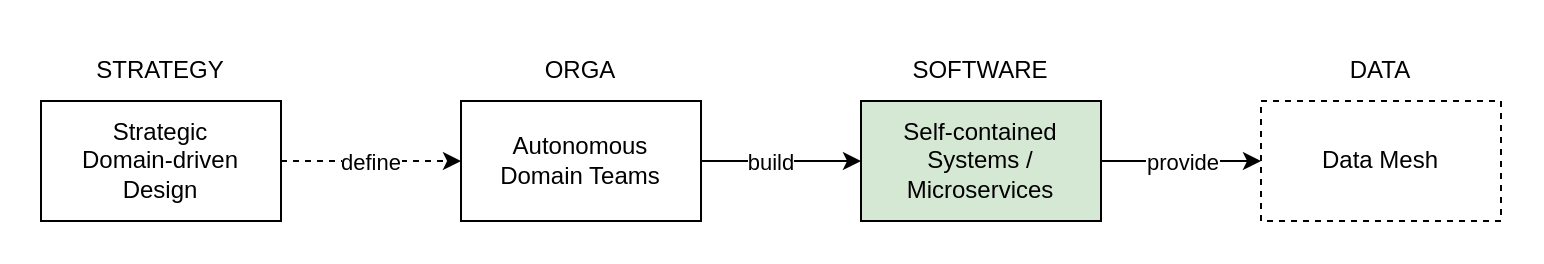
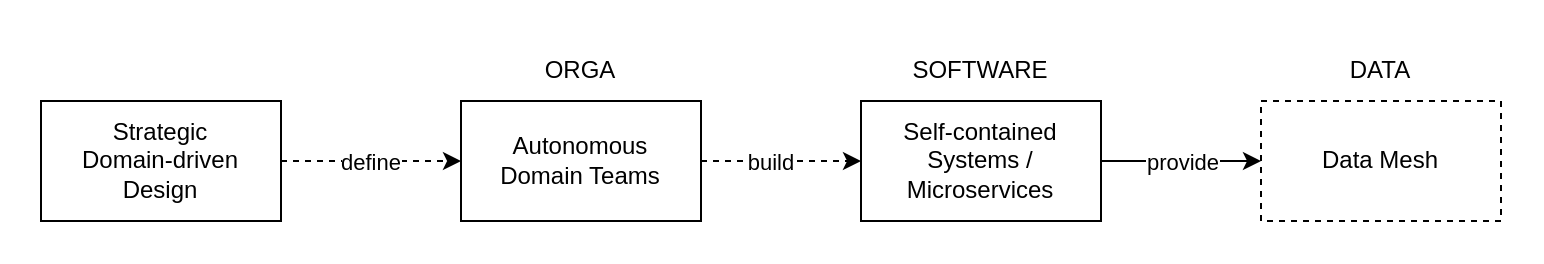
  <mxCell id="0" />
  <mxCell id="1" parent="0" />
  <mxCell id="2" value="" style="edgeStyle=orthogonalEdgeStyle;rounded=0;orthogonalLoop=1;jettySize=auto;html=1;dashed=1;" edge="1" parent="1" source="4" target="7"><mxGeometry relative="1" as="geometry" /></mxCell>
  <mxCell id="3" value="define" style="edgeLabel;html=1;align=center;verticalAlign=middle;resizable=0;points=[];" vertex="1" connectable="0" parent="2"><mxGeometry x="0.267" y="-4" relative="1" as="geometry"><mxPoint x="-13" y="-4" as="offset" /></mxGeometry></mxCell>
  <mxCell id="4" value="Strategic&lt;br&gt;Domain-driven Design" style="rounded=0;whiteSpace=wrap;html=1;" vertex="1" parent="1"><mxGeometry x="20" y="50" width="120" height="60" as="geometry" /></mxCell>
- <mxCell id="5" value="" style="edgeStyle=orthogonalEdgeStyle;rounded=0;orthogonalLoop=1;jettySize=auto;html=1;" edge="1" parent="1" source="7" target="10"><mxGeometry relative="1" as="geometry" /></mxCell>
+ <mxCell id="5" value="" style="edgeStyle=orthogonalEdgeStyle;rounded=0;orthogonalLoop=1;jettySize=auto;html=1;dashed=1;" edge="1" parent="1" source="7" target="10"><mxGeometry relative="1" as="geometry" /></mxCell>
  <mxCell id="6" value="build" style="edgeLabel;html=1;align=center;verticalAlign=middle;resizable=0;points=[];" vertex="1" connectable="0" parent="5"><mxGeometry x="-0.275" relative="1" as="geometry"><mxPoint x="5" as="offset" /></mxGeometry></mxCell>
  <mxCell id="7" value="Autonomous &lt;br&gt;Domain Teams" style="rounded=0;whiteSpace=wrap;html=1;" vertex="1" parent="1"><mxGeometry x="230" y="50" width="120" height="60" as="geometry" /></mxCell>
  <mxCell id="8" value="" style="edgeStyle=orthogonalEdgeStyle;rounded=0;orthogonalLoop=1;jettySize=auto;html=1;" edge="1" parent="1" source="10" target="11"><mxGeometry relative="1" as="geometry" /></mxCell>
  <mxCell id="9" value="provide" style="edgeLabel;html=1;align=center;verticalAlign=middle;resizable=0;points=[];" vertex="1" connectable="0" parent="8"><mxGeometry x="-0.1" y="-2" relative="1" as="geometry"><mxPoint x="4" y="-2" as="offset" /></mxGeometry></mxCell>
- <mxCell id="10" value="Self-contained Systems /&lt;br&gt;Microservices" style="rounded=0;whiteSpace=wrap;html=1;fillColor=#d5e8d4;" vertex="1" parent="1"><mxGeometry x="430" y="50" width="120" height="60" as="geometry" /></mxCell>
+ <mxCell id="10" value="Self-contained Systems /&lt;br&gt;Microservices" style="rounded=0;whiteSpace=wrap;html=1;" vertex="1" parent="1"><mxGeometry x="430" y="50" width="120" height="60" as="geometry" /></mxCell>
  <mxCell id="11" value="Data Mesh" style="rounded=0;whiteSpace=wrap;html=1;dashed=1;" vertex="1" parent="1"><mxGeometry x="630" y="50" width="120" height="60" as="geometry" /></mxCell>
- <mxCell id="12" value="STRATEGY" style="text;html=1;strokeColor=none;fillColor=none;align=center;verticalAlign=middle;whiteSpace=wrap;rounded=0;" vertex="1" parent="1"><mxGeometry x="50" y="20" width="60" height="30" as="geometry" /></mxCell>
  <mxCell id="13" value="ORGA" style="text;html=1;strokeColor=none;fillColor=none;align=center;verticalAlign=middle;whiteSpace=wrap;rounded=0;" vertex="1" parent="1"><mxGeometry x="260" y="20" width="60" height="30" as="geometry" /></mxCell>
  <mxCell id="14" value="SOFTWARE" style="text;html=1;strokeColor=none;fillColor=none;align=center;verticalAlign=middle;whiteSpace=wrap;rounded=0;" vertex="1" parent="1"><mxGeometry x="460" y="20" width="60" height="30" as="geometry" /></mxCell>
  <mxCell id="15" value="DATA" style="text;html=1;strokeColor=none;fillColor=none;align=center;verticalAlign=middle;whiteSpace=wrap;rounded=0;" vertex="1" parent="1"><mxGeometry x="660" y="20" width="60" height="30" as="geometry" /></mxCell>
